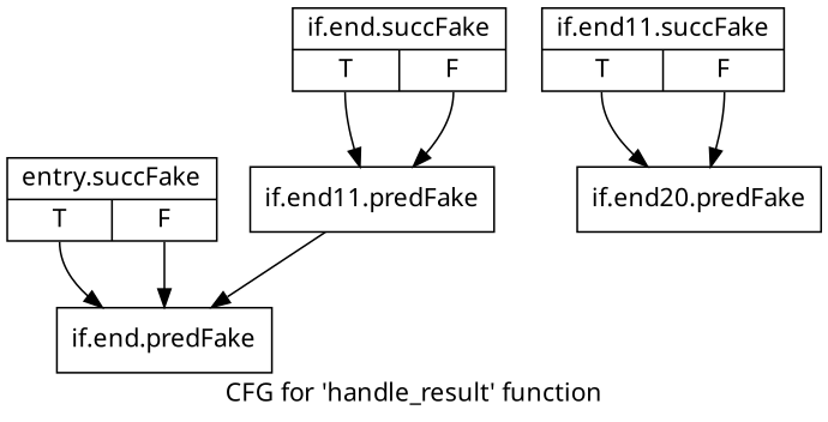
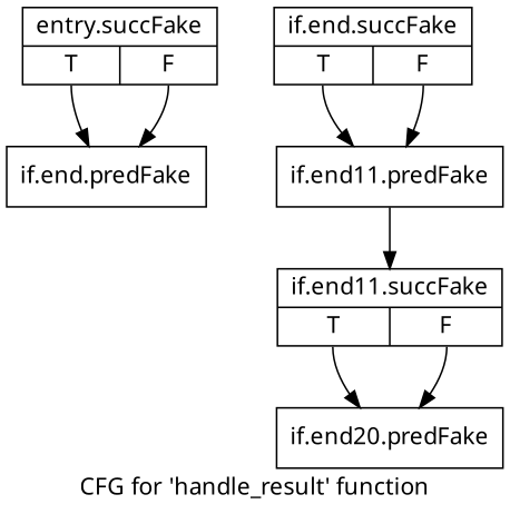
  digraph {
    fontname="Noto Sans"
    label="CFG for 'handle_result' function"
    node [filename="../../../../../src/cpp_files/libcpu.cpp" fontname="Noto Sans" linenumber=219 shape=record]
    edge [execusionnum=0 filename="../../../../../src/cpp_files/libcpu.cpp" fontname="Noto Sans" tailport=s0]
    n1 [label="{entry.succFake|{<s0>T|<s1>F}}" linenumber=215]
    n2 [label="{if.end.predFake}"]
    n3 [label="{if.end.succFake|{<s0>T|<s1>F}}"]
    n4 [label="{if.end11.predFake}" linenumber=224]
    n5 [label="{if.end11.succFake|{<s0>T|<s1>F}}" linenumber=224]
    n6 [label="{if.end20.predFake}" linenumber=228]
    n1 -> n2
    n1 -> n2 [tailport=s1 execusionnum="" filename=""]
    n3 -> n4
    n3 -> n4 [tailport=s1 execusionnum="" filename=""]
-   n4 -> n2 [tailport=""]
+   n4 -> n5 [tailport=""]
    n5 -> n6
    n5 -> n6 [tailport=s1 execusionnum="" filename=""]
  }
